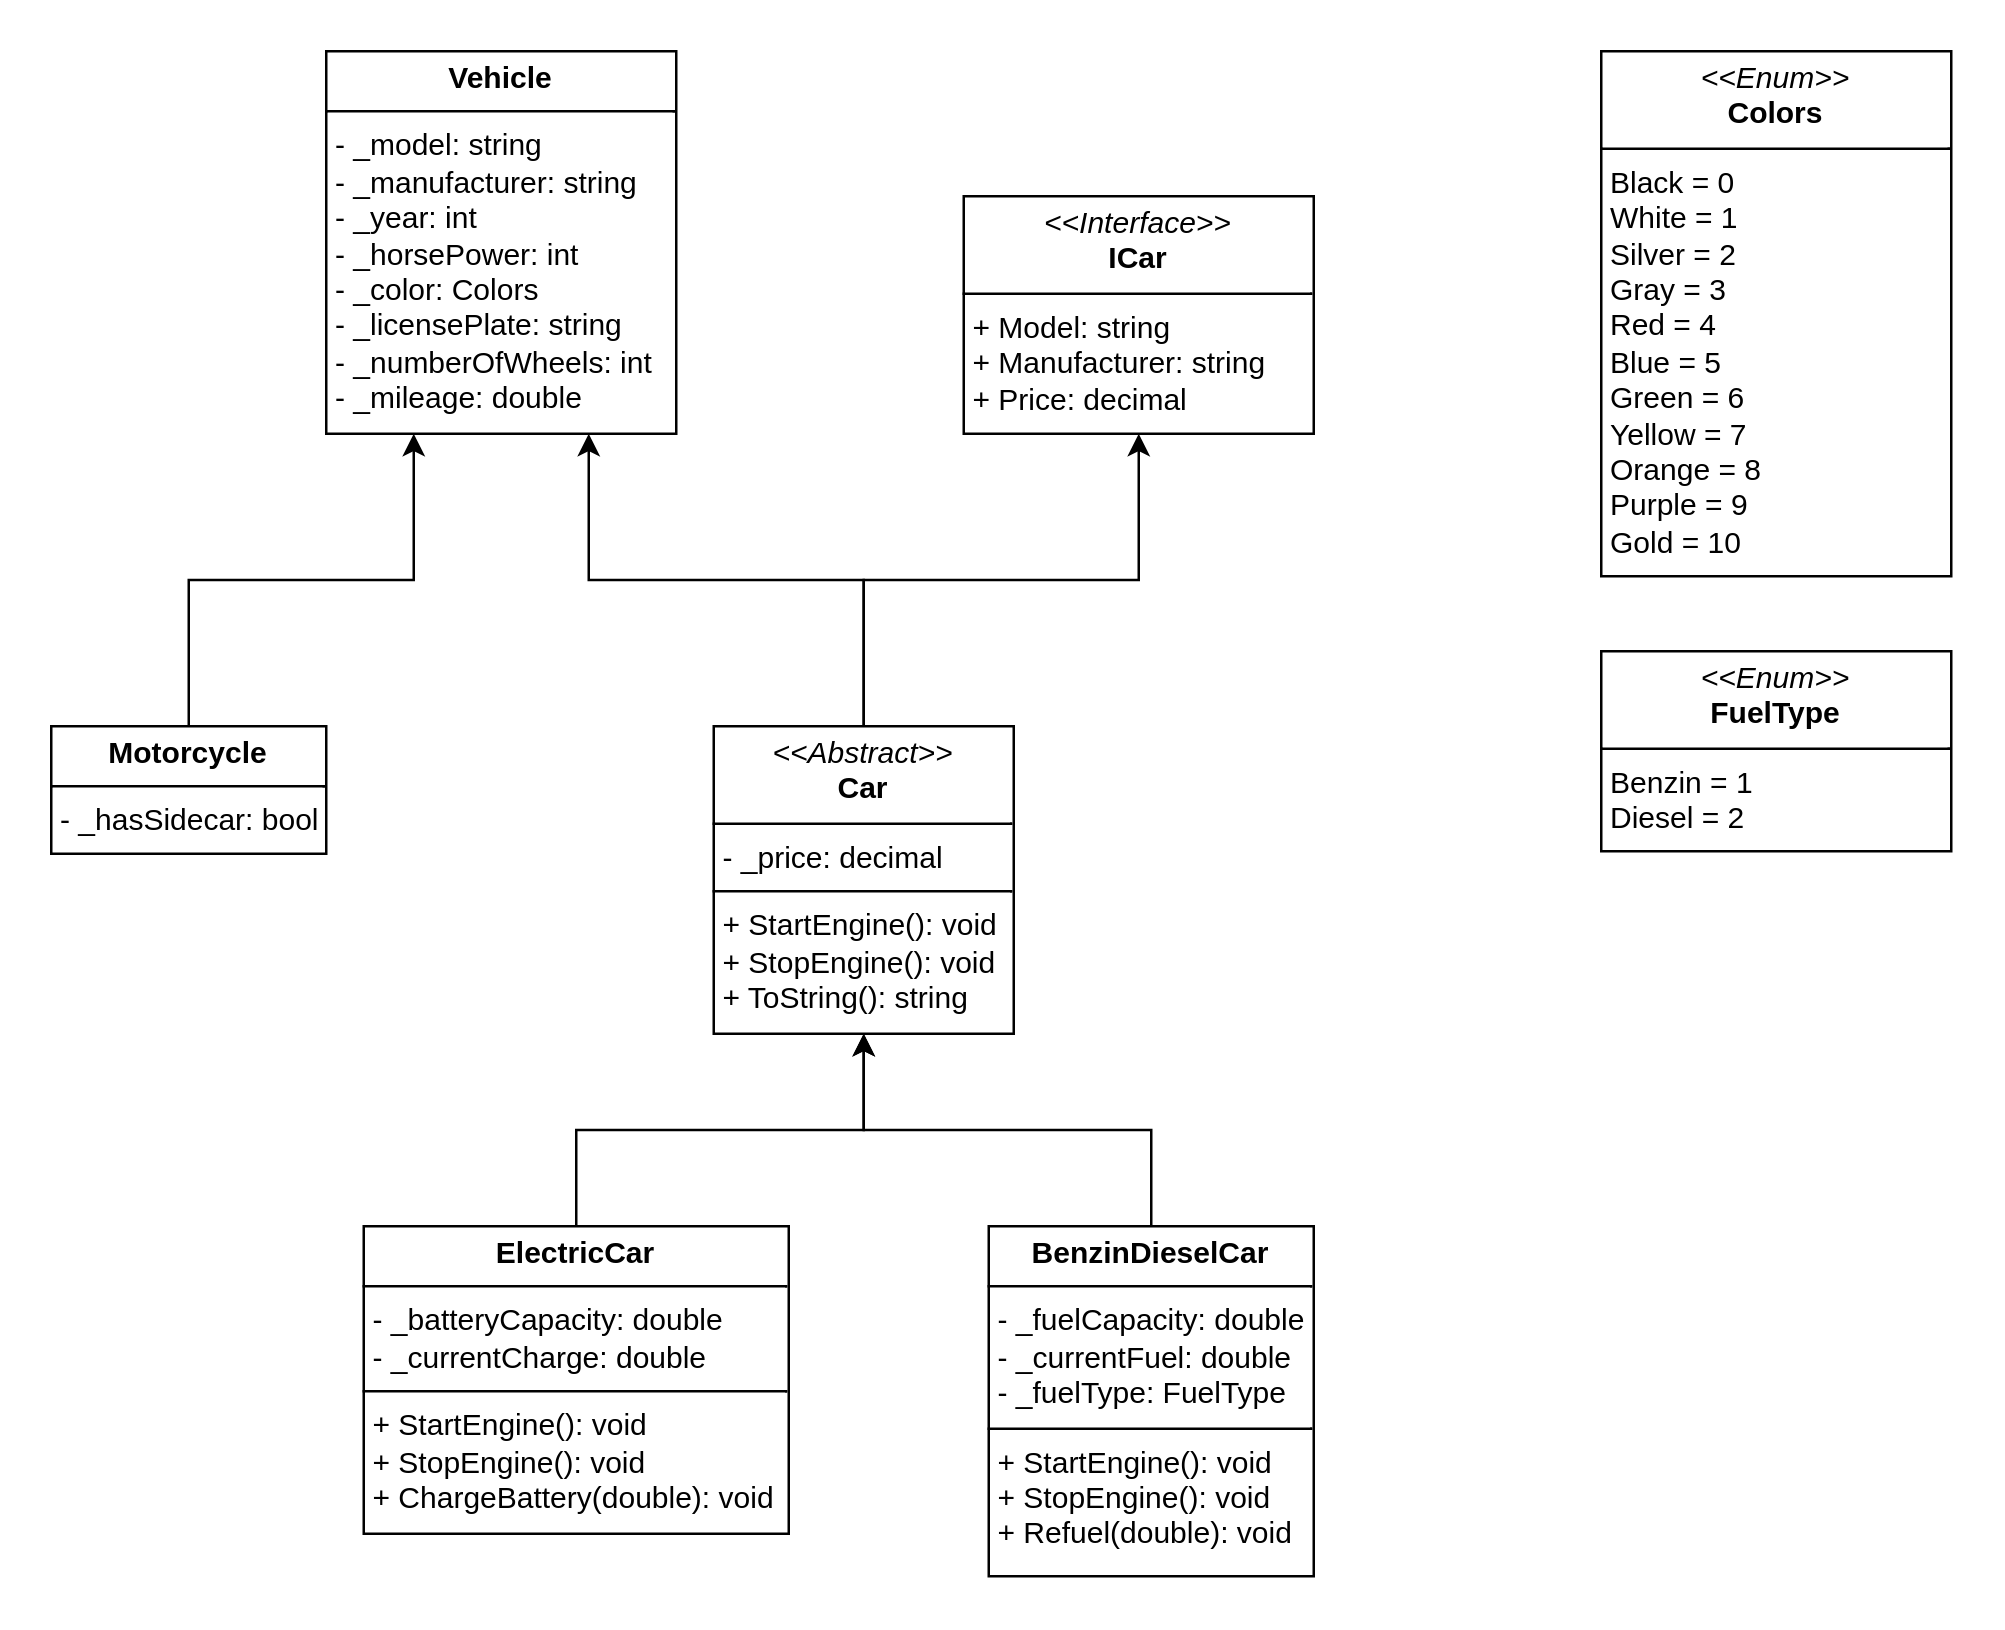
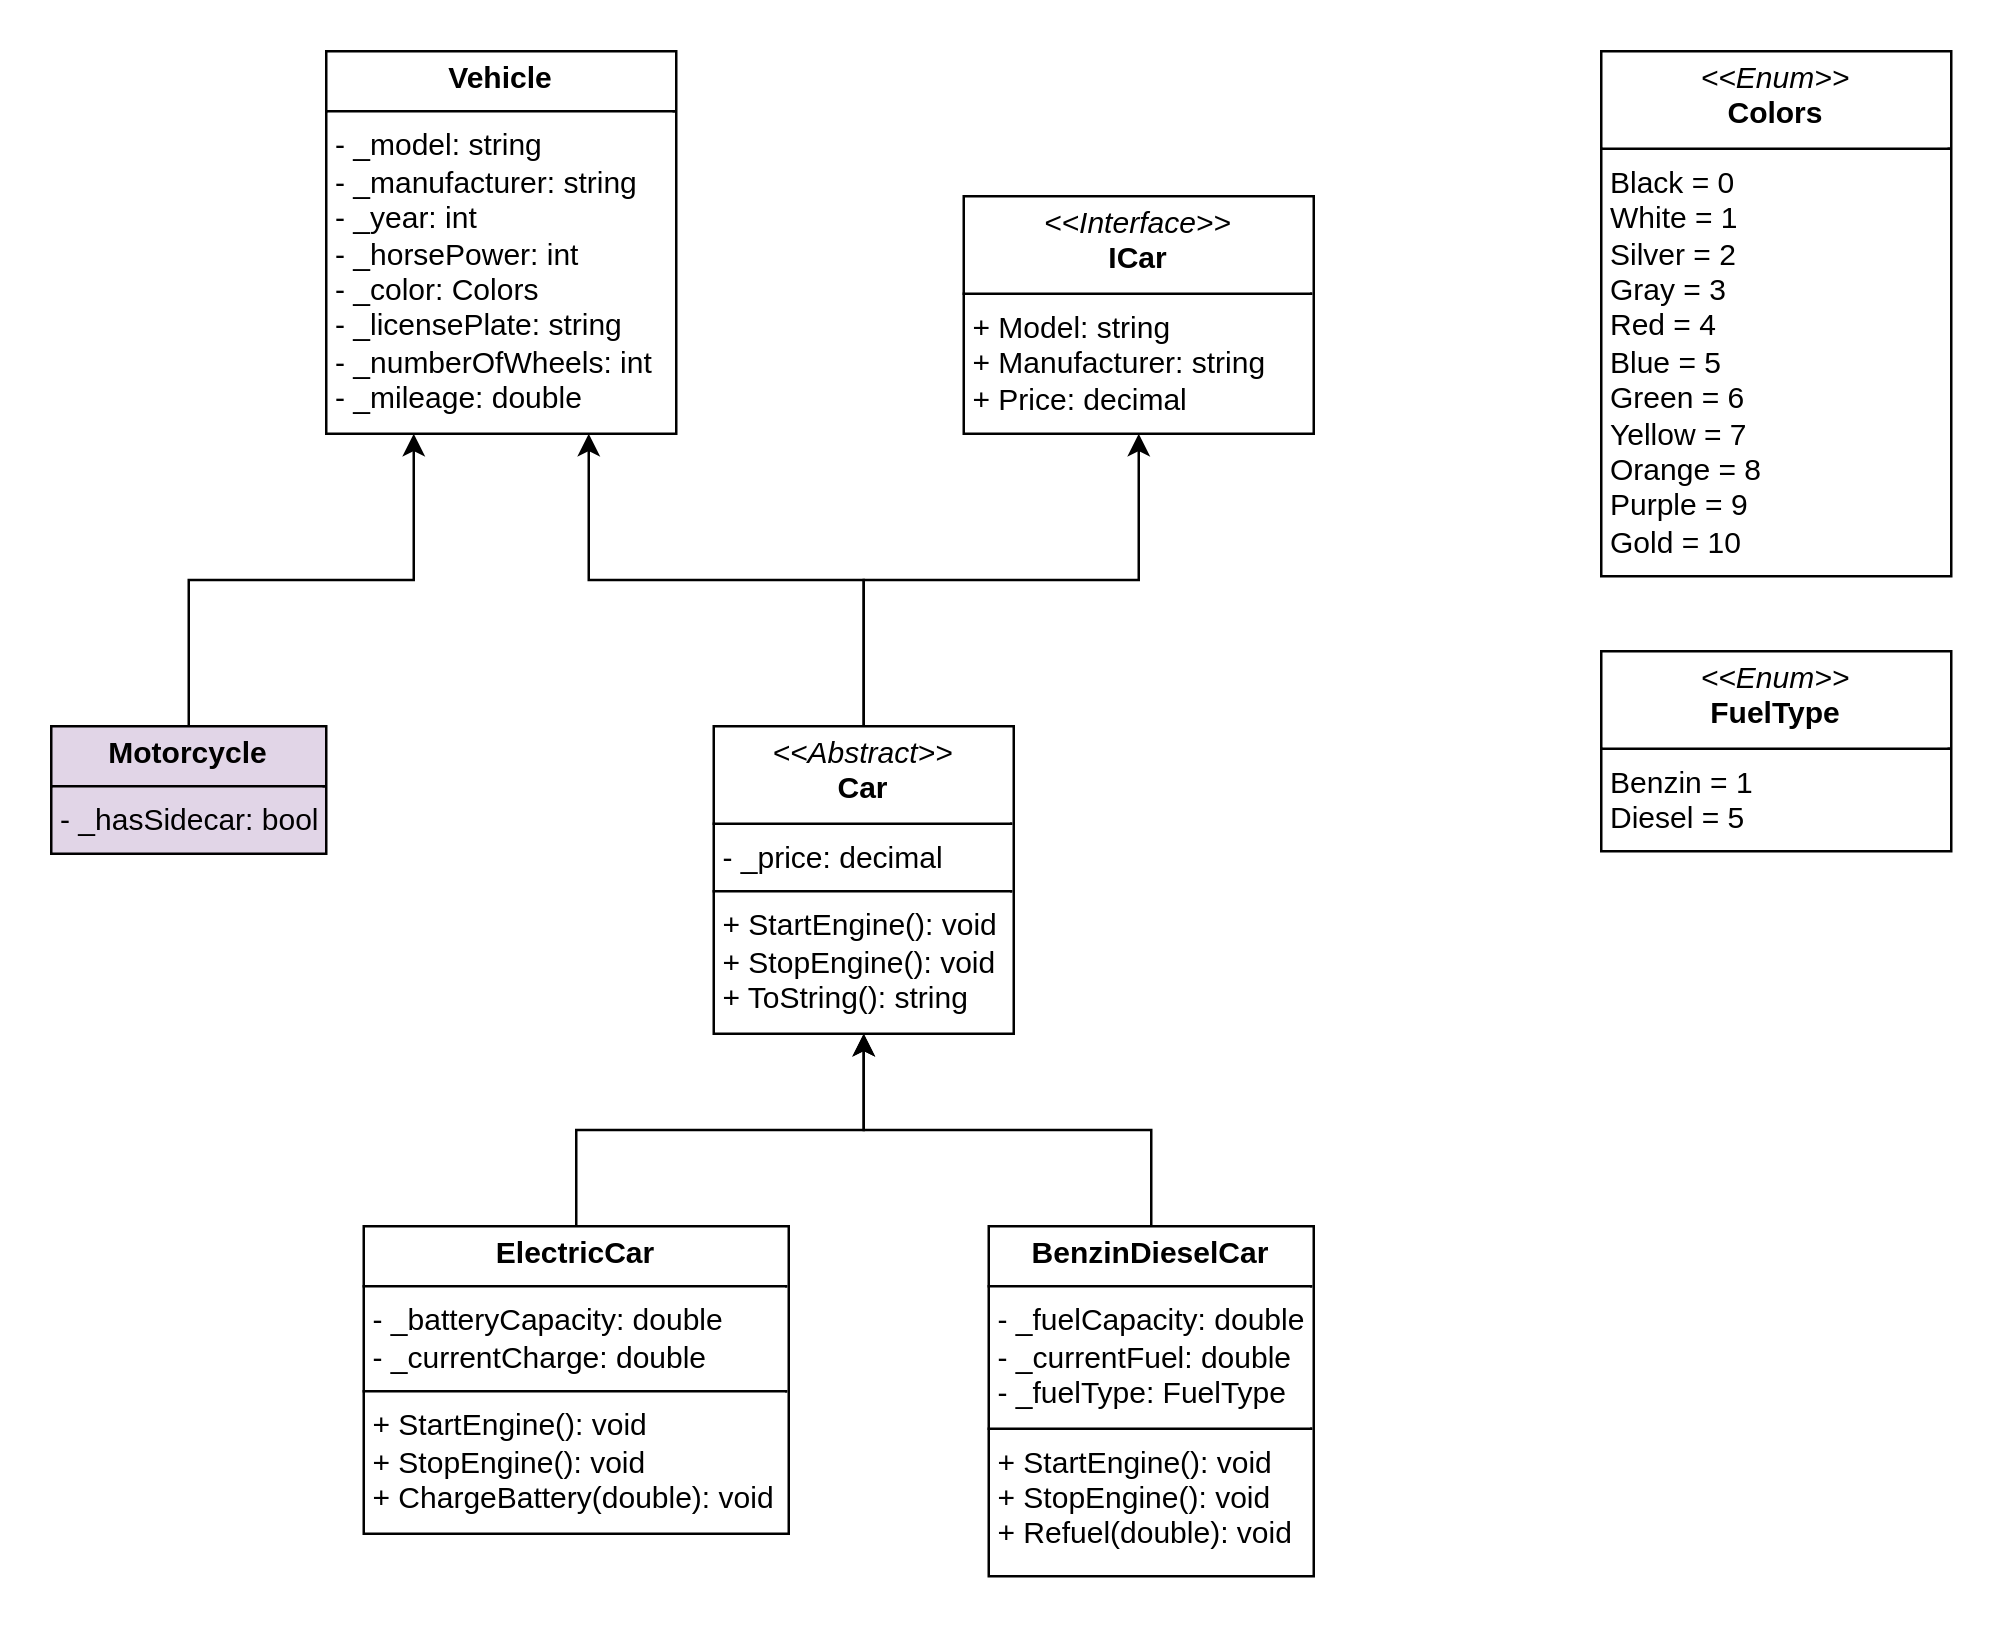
  <mxCell id="0" />
  <mxCell id="1" parent="0" />
- <mxCell id="2" value="&lt;p style=&quot;margin:0px;margin-top:4px;text-align:center;&quot;&gt;&lt;i&gt;&amp;lt;&amp;lt;Enum&amp;gt;&amp;gt;&lt;/i&gt;&lt;br&gt;&lt;b&gt;FuelType&lt;/b&gt;&lt;/p&gt;&lt;hr size=&quot;1&quot; style=&quot;border-style:solid;&quot;&gt;&lt;p style=&quot;margin:0px;margin-left:4px;&quot;&gt;Benzin = 1&lt;/p&gt;&lt;p style=&quot;margin:0px;margin-left:4px;&quot;&gt;Diesel = 2&lt;/p&gt;" style="verticalAlign=top;align=left;overflow=fill;html=1;whiteSpace=wrap;" vertex="1" parent="1"><mxGeometry x="640" y="260" width="140" height="80" as="geometry" /></mxCell>
+ <mxCell id="2" value="&lt;p style=&quot;margin:0px;margin-top:4px;text-align:center;&quot;&gt;&lt;i&gt;&amp;lt;&amp;lt;Enum&amp;gt;&amp;gt;&lt;/i&gt;&lt;br&gt;&lt;b&gt;FuelType&lt;/b&gt;&lt;/p&gt;&lt;hr size=&quot;1&quot; style=&quot;border-style:solid;&quot;&gt;&lt;p style=&quot;margin:0px;margin-left:4px;&quot;&gt;Benzin = 1&lt;/p&gt;&lt;p style=&quot;margin:0px;margin-left:4px;&quot;&gt;Diesel = 5&lt;/p&gt;" style="verticalAlign=top;align=left;overflow=fill;html=1;whiteSpace=wrap;" vertex="1" parent="1"><mxGeometry x="640" y="260" width="140" height="80" as="geometry" /></mxCell>
  <mxCell id="3" value="&lt;p style=&quot;margin:0px;margin-top:4px;text-align:center;&quot;&gt;&lt;i&gt;&amp;lt;&amp;lt;Enum&amp;gt;&amp;gt;&lt;/i&gt;&lt;br&gt;&lt;b&gt;Colors&lt;/b&gt;&lt;/p&gt;&lt;hr size=&quot;1&quot; style=&quot;border-style:solid;&quot;&gt;&lt;p style=&quot;margin:0px;margin-left:4px;&quot;&gt;Black = 0&lt;br&gt;White = 1&lt;br&gt;Silver = 2&lt;br&gt;Gray = 3&lt;br&gt;Red = 4&lt;br&gt;Blue = 5&lt;br&gt;Green = 6&lt;br&gt;Yellow = 7&lt;br&gt;Orange = 8&lt;br&gt;Purple = 9&lt;br&gt;Gold = 10&lt;/p&gt;" style="verticalAlign=top;align=left;overflow=fill;html=1;whiteSpace=wrap;" vertex="1" parent="1"><mxGeometry x="640" y="20" width="140" height="210" as="geometry" /></mxCell>
  <mxCell id="4" value="&lt;p style=&quot;margin:0px;margin-top:4px;text-align:center;&quot;&gt;&lt;i&gt;&amp;lt;&amp;lt;Interface&amp;gt;&amp;gt;&lt;/i&gt;&lt;br&gt;&lt;b&gt;ICar&lt;/b&gt;&lt;/p&gt;&lt;hr size=&quot;1&quot; style=&quot;border-style:solid;&quot;&gt;&lt;p style=&quot;margin:0px;margin-left:4px;&quot;&gt;+ Model: string&lt;/p&gt;&lt;p style=&quot;margin:0px;margin-left:4px;&quot;&gt;+ Manufacturer: string&lt;/p&gt;&lt;p style=&quot;margin:0px;margin-left:4px;&quot;&gt;+ Price: decimal&lt;/p&gt;" style="verticalAlign=top;align=left;overflow=fill;html=1;whiteSpace=wrap;" vertex="1" parent="1"><mxGeometry x="385" y="78" width="140" height="95" as="geometry" /></mxCell>
  <mxCell id="5" value="&lt;p style=&quot;margin:0px;margin-top:4px;text-align:center;&quot;&gt;&lt;b&gt;Vehicle&lt;/b&gt;&lt;/p&gt;&lt;hr size=&quot;1&quot; style=&quot;border-style:solid;&quot;&gt;&lt;p style=&quot;margin:0px;margin-left:4px;&quot;&gt;- _model: string&lt;/p&gt;&lt;p style=&quot;margin:0px;margin-left:4px;&quot;&gt;- _manufacturer: string&lt;br&gt;- _year: int&lt;br&gt;- _horsePower: int&lt;br&gt;- _color: Colors&lt;/p&gt;&lt;p style=&quot;margin:0px;margin-left:4px;&quot;&gt;- _licensePlate: string&lt;br&gt;- _numberOfWheels: int&lt;br&gt;- _mileage: double&lt;/p&gt;" style="verticalAlign=top;align=left;overflow=fill;html=1;whiteSpace=wrap;" vertex="1" parent="1"><mxGeometry x="130" y="20" width="140" height="153" as="geometry" /></mxCell>
  <mxCell id="6" style="edgeStyle=orthogonalEdgeStyle;rounded=0;orthogonalLoop=1;jettySize=auto;html=1;exitX=0.5;exitY=0;exitDx=0;exitDy=0;entryX=0.25;entryY=1;entryDx=0;entryDy=0;" edge="1" parent="1" source="7" target="5"><mxGeometry relative="1" as="geometry" /></mxCell>
- <mxCell id="7" value="&lt;p style=&quot;margin:0px;margin-top:4px;text-align:center;&quot;&gt;&lt;b&gt;Motorcycle&lt;/b&gt;&lt;/p&gt;&lt;hr size=&quot;1&quot; style=&quot;border-style:solid;&quot;&gt;&lt;p style=&quot;margin:0px;margin-left:4px;&quot;&gt;- _hasSidecar: bool&lt;/p&gt;" style="verticalAlign=top;align=left;overflow=fill;html=1;whiteSpace=wrap;" vertex="1" parent="1"><mxGeometry x="20" y="290" width="110" height="51" as="geometry" /></mxCell>
+ <mxCell id="7" value="&lt;p style=&quot;margin:0px;margin-top:4px;text-align:center;&quot;&gt;&lt;b&gt;Motorcycle&lt;/b&gt;&lt;/p&gt;&lt;hr size=&quot;1&quot; style=&quot;border-style:solid;&quot;&gt;&lt;p style=&quot;margin:0px;margin-left:4px;&quot;&gt;- _hasSidecar: bool&lt;/p&gt;" style="verticalAlign=top;align=left;overflow=fill;html=1;whiteSpace=wrap;fillColor=#e1d5e7;" vertex="1" parent="1"><mxGeometry x="20" y="290" width="110" height="51" as="geometry" /></mxCell>
  <mxCell id="8" style="edgeStyle=orthogonalEdgeStyle;rounded=0;orthogonalLoop=1;jettySize=auto;html=1;exitX=0.5;exitY=0;exitDx=0;exitDy=0;entryX=0.5;entryY=1;entryDx=0;entryDy=0;" edge="1" parent="1" source="10" target="4"><mxGeometry relative="1" as="geometry" /></mxCell>
  <mxCell id="9" style="edgeStyle=orthogonalEdgeStyle;rounded=0;orthogonalLoop=1;jettySize=auto;html=1;exitX=0.5;exitY=0;exitDx=0;exitDy=0;entryX=0.75;entryY=1;entryDx=0;entryDy=0;" edge="1" parent="1" source="10" target="5"><mxGeometry relative="1" as="geometry" /></mxCell>
  <mxCell id="10" value="&lt;p style=&quot;margin:0px;margin-top:4px;text-align:center;&quot;&gt;&lt;i&gt;&amp;lt;&amp;lt;Abstract&amp;gt;&amp;gt;&lt;/i&gt;&lt;br&gt;&lt;b&gt;Car&lt;/b&gt;&lt;/p&gt;&lt;hr size=&quot;1&quot; style=&quot;border-style:solid;&quot;&gt;&lt;p style=&quot;margin:0px;margin-left:4px;&quot;&gt;- _price: decimal&lt;/p&gt;&lt;hr size=&quot;1&quot; style=&quot;border-style:solid;&quot;&gt;&lt;p style=&quot;margin:0px;margin-left:4px;&quot;&gt;+ StartEngine(): void&lt;br&gt;+ StopEngine(): void&lt;/p&gt;&lt;p style=&quot;margin:0px;margin-left:4px;&quot;&gt;+ ToString(): string&lt;/p&gt;" style="verticalAlign=top;align=left;overflow=fill;html=1;whiteSpace=wrap;" vertex="1" parent="1"><mxGeometry x="285" y="290" width="120" height="123" as="geometry" /></mxCell>
  <mxCell id="11" style="edgeStyle=orthogonalEdgeStyle;rounded=0;orthogonalLoop=1;jettySize=auto;html=1;exitX=0.5;exitY=0;exitDx=0;exitDy=0;entryX=0.5;entryY=1;entryDx=0;entryDy=0;" edge="1" parent="1" source="12" target="10"><mxGeometry relative="1" as="geometry" /></mxCell>
  <mxCell id="12" value="&lt;p style=&quot;margin:0px;margin-top:4px;text-align:center;&quot;&gt;&lt;b&gt;ElectricCar&lt;/b&gt;&lt;/p&gt;&lt;hr size=&quot;1&quot; style=&quot;border-style:solid;&quot;&gt;&lt;p style=&quot;margin:0px;margin-left:4px;&quot;&gt;- _batteryCapacity: double&lt;/p&gt;&lt;p style=&quot;margin:0px;margin-left:4px;&quot;&gt;- _currentCharge: double&lt;/p&gt;&lt;hr size=&quot;1&quot; style=&quot;border-style:solid;&quot;&gt;&lt;p style=&quot;margin:0px;margin-left:4px;&quot;&gt;+ StartEngine(): void&lt;br&gt;+ StopEngine(): void&lt;/p&gt;&lt;p style=&quot;margin:0px;margin-left:4px;&quot;&gt;+ ChargeBattery(double): void&lt;/p&gt;" style="verticalAlign=top;align=left;overflow=fill;html=1;whiteSpace=wrap;" vertex="1" parent="1"><mxGeometry x="145" y="490" width="170" height="123" as="geometry" /></mxCell>
  <mxCell id="13" style="edgeStyle=orthogonalEdgeStyle;rounded=0;orthogonalLoop=1;jettySize=auto;html=1;exitX=0.5;exitY=0;exitDx=0;exitDy=0;entryX=0.5;entryY=1;entryDx=0;entryDy=0;" edge="1" parent="1" source="14" target="10"><mxGeometry relative="1" as="geometry" /></mxCell>
  <mxCell id="14" value="&lt;p style=&quot;margin:0px;margin-top:4px;text-align:center;&quot;&gt;&lt;b&gt;BenzinDieselCar&lt;/b&gt;&lt;/p&gt;&lt;hr size=&quot;1&quot; style=&quot;border-style:solid;&quot;&gt;&lt;p style=&quot;margin:0px;margin-left:4px;&quot;&gt;- _fuelCapacity: double&lt;/p&gt;&lt;p style=&quot;margin:0px;margin-left:4px;&quot;&gt;- _currentFuel: double&lt;/p&gt;&lt;p style=&quot;margin:0px;margin-left:4px;&quot;&gt;- _fuelType: FuelType&lt;/p&gt;&lt;hr size=&quot;1&quot; style=&quot;border-style:solid;&quot;&gt;&lt;p style=&quot;margin:0px;margin-left:4px;&quot;&gt;+ StartEngine(): void&lt;br&gt;+ StopEngine(): void&lt;/p&gt;&lt;p style=&quot;margin:0px;margin-left:4px;&quot;&gt;+ Refuel(double): void&lt;/p&gt;" style="verticalAlign=top;align=left;overflow=fill;html=1;whiteSpace=wrap;" vertex="1" parent="1"><mxGeometry x="395" y="490" width="130" height="140" as="geometry" /></mxCell>
